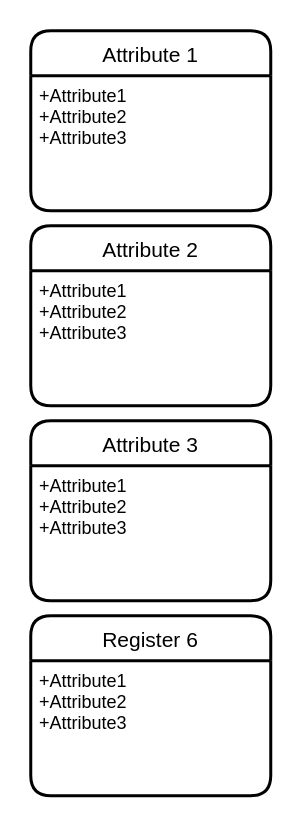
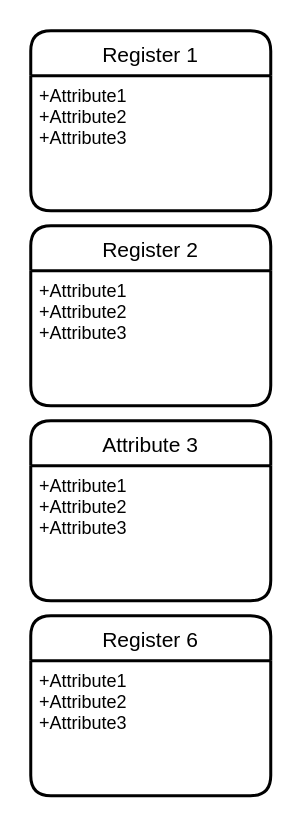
  <mxCell id="0" />
  <mxCell id="1" parent="0" />
- <mxCell id="2" value="Attribute 1" style="swimlane;childLayout=stackLayout;horizontal=1;startSize=30;horizontalStack=0;rounded=1;fontSize=14;fontStyle=0;strokeWidth=2;resizeParent=0;resizeLast=1;shadow=0;dashed=0;align=center;" vertex="1" parent="1"><mxGeometry x="20" y="20" width="160" height="120" as="geometry" /></mxCell>
+ <mxCell id="2" value="Register 1" style="swimlane;childLayout=stackLayout;horizontal=1;startSize=30;horizontalStack=0;rounded=1;fontSize=14;fontStyle=0;strokeWidth=2;resizeParent=0;resizeLast=1;shadow=0;dashed=0;align=center;" vertex="1" parent="1"><mxGeometry x="20" y="20" width="160" height="120" as="geometry" /></mxCell>
  <mxCell id="3" value="+Attribute1&#10;+Attribute2&#10;+Attribute3" style="align=left;strokeColor=none;fillColor=none;spacingLeft=4;fontSize=12;verticalAlign=top;resizable=0;rotatable=0;part=1;" vertex="1" parent="2"><mxGeometry y="30" width="160" height="90" as="geometry" /></mxCell>
- <mxCell id="4" value="Attribute 2" style="swimlane;childLayout=stackLayout;horizontal=1;startSize=30;horizontalStack=0;rounded=1;fontSize=14;fontStyle=0;strokeWidth=2;resizeParent=0;resizeLast=1;shadow=0;dashed=0;align=center;" vertex="1" parent="1"><mxGeometry x="20" y="150" width="160" height="120" as="geometry" /></mxCell>
+ <mxCell id="4" value="Register 2" style="swimlane;childLayout=stackLayout;horizontal=1;startSize=30;horizontalStack=0;rounded=1;fontSize=14;fontStyle=0;strokeWidth=2;resizeParent=0;resizeLast=1;shadow=0;dashed=0;align=center;" vertex="1" parent="1"><mxGeometry x="20" y="150" width="160" height="120" as="geometry" /></mxCell>
  <mxCell id="5" value="+Attribute1&#10;+Attribute2&#10;+Attribute3" style="align=left;strokeColor=none;fillColor=none;spacingLeft=4;fontSize=12;verticalAlign=top;resizable=0;rotatable=0;part=1;" vertex="1" parent="4"><mxGeometry y="30" width="160" height="90" as="geometry" /></mxCell>
  <mxCell id="6" value="Attribute 3" style="swimlane;childLayout=stackLayout;horizontal=1;startSize=30;horizontalStack=0;rounded=1;fontSize=14;fontStyle=0;strokeWidth=2;resizeParent=0;resizeLast=1;shadow=0;dashed=0;align=center;" vertex="1" parent="1"><mxGeometry x="20" y="280" width="160" height="120" as="geometry" /></mxCell>
  <mxCell id="7" value="+Attribute1&#10;+Attribute2&#10;+Attribute3" style="align=left;strokeColor=none;fillColor=none;spacingLeft=4;fontSize=12;verticalAlign=top;resizable=0;rotatable=0;part=1;" vertex="1" parent="6"><mxGeometry y="30" width="160" height="90" as="geometry" /></mxCell>
  <mxCell id="8" value="Register 6" style="swimlane;childLayout=stackLayout;horizontal=1;startSize=30;horizontalStack=0;rounded=1;fontSize=14;fontStyle=0;strokeWidth=2;resizeParent=0;resizeLast=1;shadow=0;dashed=0;align=center;" vertex="1" parent="1"><mxGeometry x="20" y="410" width="160" height="120" as="geometry" /></mxCell>
  <mxCell id="9" value="+Attribute1&#10;+Attribute2&#10;+Attribute3" style="align=left;strokeColor=none;fillColor=none;spacingLeft=4;fontSize=12;verticalAlign=top;resizable=0;rotatable=0;part=1;" vertex="1" parent="8"><mxGeometry y="30" width="160" height="90" as="geometry" /></mxCell>
